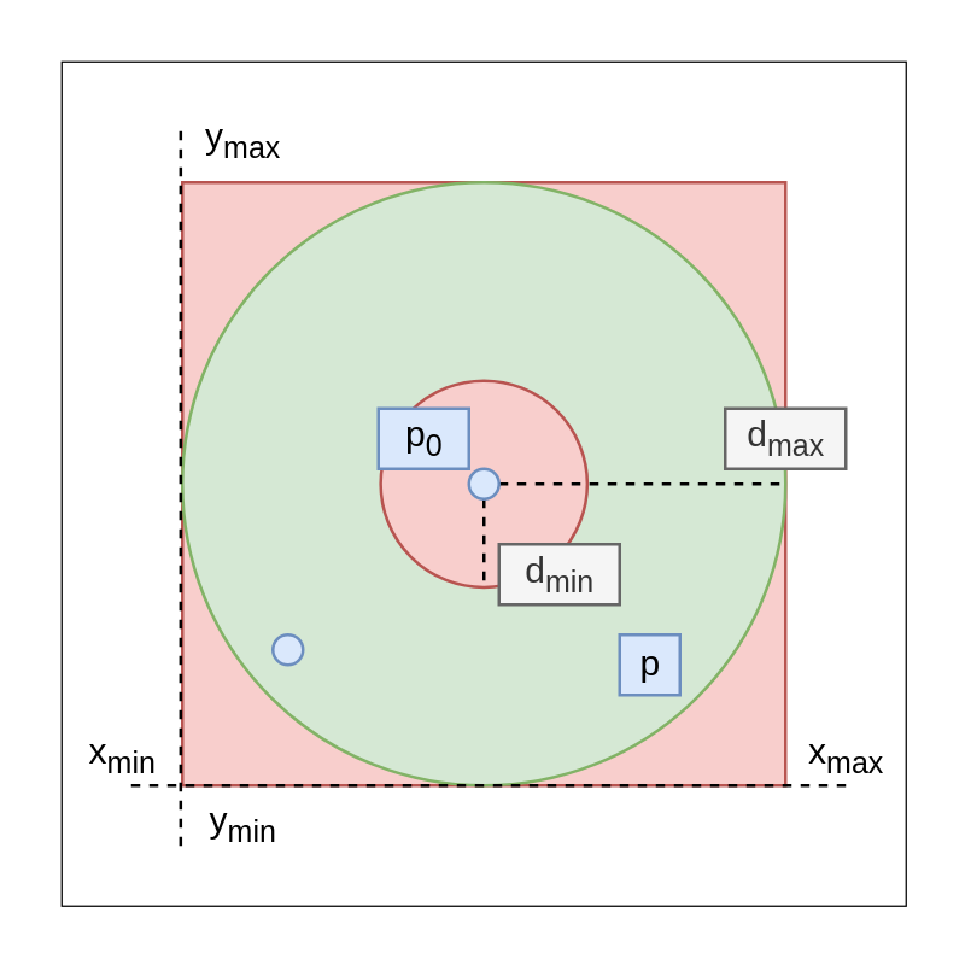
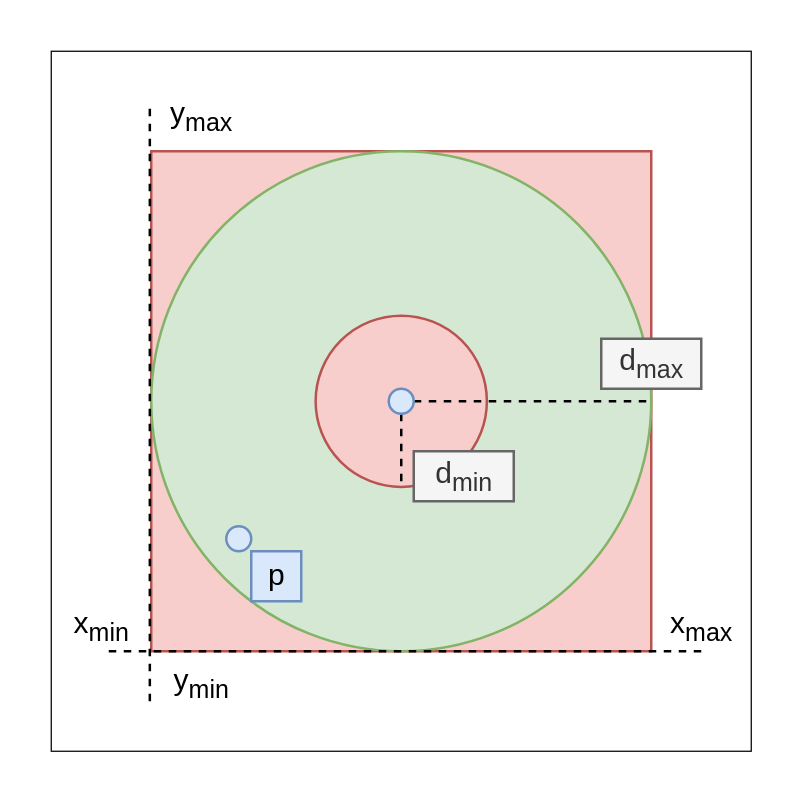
  <mxCell id="0" />
  <mxCell id="1" parent="0" />
  <mxCell id="2" value="" style="rounded=0;whiteSpace=wrap;html=1;strokeWidth=0.5;" vertex="1" parent="1"><mxGeometry width="280" height="280" as="geometry" x="20" y="20" /></mxCell>
  <mxCell id="3" value="" style="rounded=0;whiteSpace=wrap;html=1;fillColor=#f8cecc;strokeColor=#b85450;" parent="1" vertex="1"><mxGeometry x="60" y="60" width="200" height="200" as="geometry" /></mxCell>
  <mxCell id="4" value="" style="ellipse;whiteSpace=wrap;html=1;aspect=fixed;fillColor=#d5e8d4;strokeColor=#82b366;" parent="1" vertex="1"><mxGeometry x="60" y="60" width="200" height="200" as="geometry" /></mxCell>
  <mxCell id="5" value="" style="ellipse;whiteSpace=wrap;html=1;aspect=fixed;fillColor=#f8cecc;strokeColor=#b85450;" parent="1" vertex="1"><mxGeometry x="125.75" y="125.75" width="68.5" height="68.5" as="geometry" /></mxCell>
  <mxCell id="6" style="rounded=0;orthogonalLoop=1;jettySize=auto;html=1;exitX=1;exitY=0.5;exitDx=0;exitDy=0;entryX=1;entryY=0.5;entryDx=0;entryDy=0;dashed=1;endArrow=none;endFill=0;" parent="1" source="8" target="4" edge="1"><mxGeometry relative="1" as="geometry" /></mxCell>
  <mxCell id="7" style="edgeStyle=none;rounded=0;orthogonalLoop=1;jettySize=auto;html=1;exitX=0.5;exitY=1;exitDx=0;exitDy=0;entryX=0.5;entryY=1;entryDx=0;entryDy=0;dashed=1;endArrow=none;endFill=0;" parent="1" source="8" target="5" edge="1"><mxGeometry relative="1" as="geometry" /></mxCell>
  <mxCell id="8" value="" style="shape=ellipse;fillColor=#dae8fc;strokeColor=#6c8ebf;html=1;sketch=0;" parent="1" vertex="1"><mxGeometry x="155" y="155" width="10" height="10" as="geometry" /></mxCell>
  <mxCell id="9" value="d&lt;sub&gt;min&lt;/sub&gt;" style="text;html=1;align=center;verticalAlign=middle;resizable=0;points=[];autosize=1;strokeColor=#666666;fillColor=#f5f5f5;fontColor=#333333;" parent="1" vertex="1"><mxGeometry x="165" y="180" width="40" height="20" as="geometry" /></mxCell>
  <mxCell id="10" value="d&lt;sub&gt;max&lt;/sub&gt;" style="text;html=1;align=center;verticalAlign=middle;resizable=0;points=[];autosize=1;strokeColor=#666666;fillColor=#f5f5f5;fontColor=#333333;" parent="1" vertex="1"><mxGeometry x="240" y="135" width="40" height="20" as="geometry" /></mxCell>
  <mxCell id="11" value="" style="shape=ellipse;fillColor=#dae8fc;strokeColor=#6c8ebf;html=1;sketch=0;" parent="1" vertex="1"><mxGeometry x="90" y="210" width="10" height="10" as="geometry" /></mxCell>
- <mxCell id="12" value="p" style="text;html=1;align=center;verticalAlign=middle;resizable=0;points=[];autosize=1;strokeColor=#6c8ebf;fillColor=#dae8fc;" parent="1" vertex="1"><mxGeometry x="205" y="210" width="20" height="20" as="geometry" /></mxCell>
- <mxCell id="13" value="&lt;span style=&quot;font-size: 12px&quot;&gt;p&lt;/span&gt;&lt;sub&gt;0&lt;/sub&gt;" style="text;html=1;align=center;verticalAlign=middle;resizable=0;points=[];autosize=1;strokeColor=#6c8ebf;fillColor=#dae8fc;" parent="1" vertex="1"><mxGeometry x="125" y="135" width="30" height="20" as="geometry" /></mxCell>
+ <mxCell id="12" value="p" style="text;html=1;align=center;verticalAlign=middle;resizable=0;points=[];autosize=1;strokeColor=#6c8ebf;fillColor=#dae8fc;" parent="1" vertex="1"><mxGeometry x="100" y="220" width="20" height="20" as="geometry" /></mxCell>
  <mxCell id="14" value="" style="endArrow=none;dashed=1;html=1;rounded=0;" edge="1" parent="1"><mxGeometry width="50" height="50" relative="1" as="geometry"><mxPoint x="59.43" y="280" as="sourcePoint" /><mxPoint x="59.43" y="40" as="targetPoint" /></mxGeometry></mxCell>
  <mxCell id="15" value="" style="endArrow=none;dashed=1;html=1;rounded=0;" edge="1" parent="1"><mxGeometry width="50" height="50" relative="1" as="geometry"><mxPoint x="280" y="260" as="sourcePoint" /><mxPoint x="40" y="260" as="targetPoint" /></mxGeometry></mxCell>
  <mxCell id="16" value="&lt;span style=&quot;font-size: 12px&quot;&gt;x&lt;sub&gt;min&lt;/sub&gt;&lt;/span&gt;" style="text;html=1;align=center;verticalAlign=middle;resizable=0;points=[];autosize=1;" vertex="1" parent="1"><mxGeometry y="240" width="40" height="20" as="geometry" x="20" /></mxCell>
  <mxCell id="17" value="&lt;span style=&quot;font-size: 12px&quot;&gt;y&lt;sub&gt;min&lt;/sub&gt;&lt;/span&gt;" style="text;html=1;align=center;verticalAlign=middle;resizable=0;points=[];autosize=1;" vertex="1" parent="1"><mxGeometry x="60" y="263" width="40" height="20" as="geometry" /></mxCell>
  <mxCell id="18" value="&lt;span style=&quot;font-size: 12px&quot;&gt;x&lt;sub&gt;max&lt;/sub&gt;&lt;/span&gt;" style="text;html=1;align=center;verticalAlign=middle;resizable=0;points=[];autosize=1;" vertex="1" parent="1"><mxGeometry x="260" y="240" width="40" height="20" as="geometry" /></mxCell>
  <mxCell id="19" value="&lt;span style=&quot;font-size: 12px&quot;&gt;y&lt;sub&gt;max&lt;/sub&gt;&lt;/span&gt;" style="text;html=1;align=center;verticalAlign=middle;resizable=0;points=[];autosize=1;" vertex="1" parent="1"><mxGeometry x="60" y="36" width="40" height="20" as="geometry" /></mxCell>
